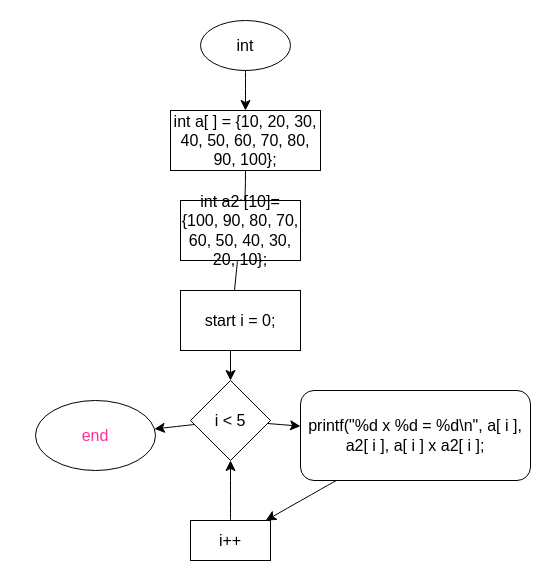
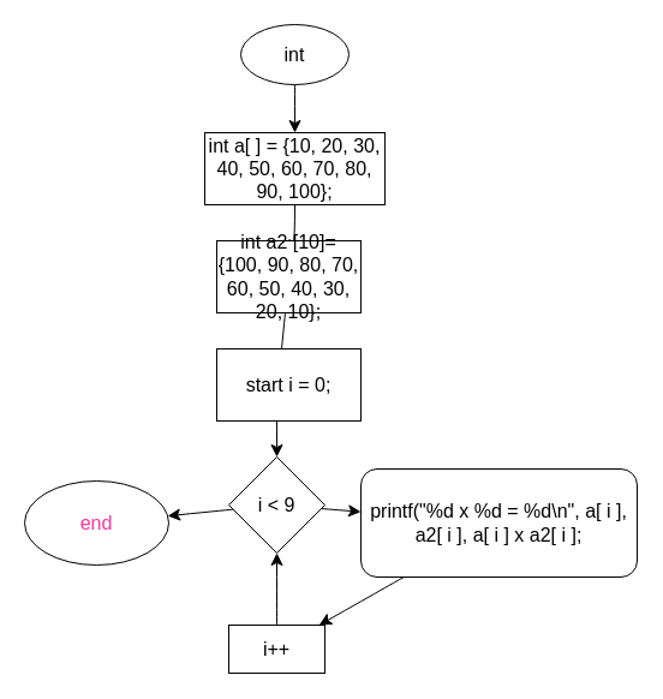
  <mxCell id="0" />
  <mxCell id="1" parent="0" />
  <mxCell id="2" value="" style="edgeStyle=none;curved=1;rounded=0;orthogonalLoop=1;jettySize=auto;html=1;fontSize=12;startSize=8;endSize=8;" edge="1" parent="1" source="3"><mxGeometry relative="1" as="geometry"><mxPoint x="245" y="110" as="targetPoint" /></mxGeometry></mxCell>
  <mxCell id="3" value="int" style="ellipse;whiteSpace=wrap;html=1;fontSize=16;" vertex="1" parent="1"><mxGeometry x="200" y="20" width="90" height="50" as="geometry" /></mxCell>
  <mxCell id="4" value="" style="edgeStyle=none;curved=1;rounded=0;orthogonalLoop=1;jettySize=auto;html=1;fontSize=12;fontColor=#FF3399;startSize=8;endSize=8;" edge="1" parent="1" source="5"><mxGeometry relative="1" as="geometry"><mxPoint x="240" y="210" as="targetPoint" /><Array as="points"><mxPoint x="245" y="200" /></Array></mxGeometry></mxCell>
  <mxCell id="5" value="int a[ ] = {10, 20, 30, 40, 50, 60, 70, 80, 90, 100};" style="whiteSpace=wrap;html=1;fontSize=16;" vertex="1" parent="1"><mxGeometry x="170" y="110" width="150" height="60" as="geometry" /></mxCell>
  <mxCell id="6" style="edgeStyle=none;curved=1;rounded=0;orthogonalLoop=1;jettySize=auto;html=1;entryX=0.25;entryY=0;entryDx=0;entryDy=0;fontSize=12;startSize=8;endSize=8;" edge="1" parent="1" source="5" target="5"><mxGeometry relative="1" as="geometry" /></mxCell>
  <mxCell id="7" value="" style="edgeStyle=none;curved=1;rounded=0;orthogonalLoop=1;jettySize=auto;html=1;fontSize=12;fontColor=#FF3399;startSize=8;endSize=8;" edge="1" parent="1" source="8"><mxGeometry relative="1" as="geometry"><mxPoint x="230" y="330" as="targetPoint" /></mxGeometry></mxCell>
  <mxCell id="8" value="int a2 [10]= {100, 90, 80, 70, 60, 50, 40, 30, 20, 10};" style="whiteSpace=wrap;html=1;fontSize=16;" vertex="1" parent="1"><mxGeometry x="180" y="200" width="120" height="60" as="geometry" /></mxCell>
  <mxCell id="9" value="" style="edgeStyle=none;curved=1;rounded=0;orthogonalLoop=1;jettySize=auto;html=1;fontSize=12;fontColor=#FF3399;startSize=8;endSize=8;" edge="1" parent="1" target="13"><mxGeometry relative="1" as="geometry"><mxPoint x="230" y="310" as="sourcePoint" /></mxGeometry></mxCell>
  <mxCell id="10" value="start i = 0;" style="whiteSpace=wrap;html=1;fontSize=16;" vertex="1" parent="1"><mxGeometry x="180" y="290" width="120" height="60" as="geometry" /></mxCell>
  <mxCell id="11" value="" style="edgeStyle=none;curved=1;rounded=0;orthogonalLoop=1;jettySize=auto;html=1;fontSize=12;fontColor=#FF3399;startSize=8;endSize=8;" edge="1" parent="1" source="13" target="15"><mxGeometry relative="1" as="geometry" /></mxCell>
  <mxCell id="12" value="" style="edgeStyle=none;curved=1;rounded=0;orthogonalLoop=1;jettySize=auto;html=1;fontSize=12;fontColor=#FF3399;startSize=8;endSize=8;" edge="1" parent="1" source="13" target="18"><mxGeometry relative="1" as="geometry" /></mxCell>
- <mxCell id="13" value="i &amp;lt; 5" style="rhombus;whiteSpace=wrap;html=1;fontSize=16;" vertex="1" parent="1"><mxGeometry x="190" y="380" width="80" height="80" as="geometry" /></mxCell>
+ <mxCell id="13" value="i &amp;lt; 9" style="rhombus;whiteSpace=wrap;html=1;fontSize=16;" vertex="1" parent="1"><mxGeometry x="190" y="380" width="80" height="80" as="geometry" /></mxCell>
  <mxCell id="14" value="" style="edgeStyle=none;curved=1;rounded=0;orthogonalLoop=1;jettySize=auto;html=1;fontSize=12;fontColor=#FF3399;startSize=8;endSize=8;" edge="1" parent="1" source="15" target="17"><mxGeometry relative="1" as="geometry" /></mxCell>
  <mxCell id="15" value="printf(&quot;%d x %d = %d\n&quot;, a[ i ], a2[ i ], a[ i ] x a2[ i ];" style="rounded=1;whiteSpace=wrap;html=1;fontSize=16;" vertex="1" parent="1"><mxGeometry x="300" y="390" width="230" height="90" as="geometry" /></mxCell>
  <mxCell id="16" value="" style="edgeStyle=none;curved=1;rounded=0;orthogonalLoop=1;jettySize=auto;html=1;fontSize=12;fontColor=#FF3399;startSize=8;endSize=8;" edge="1" parent="1" source="17" target="13"><mxGeometry relative="1" as="geometry" /></mxCell>
  <mxCell id="17" value="i++" style="whiteSpace=wrap;html=1;fontSize=16;rounded=0;" vertex="1" parent="1"><mxGeometry x="190" y="520" width="80" height="40" as="geometry" /></mxCell>
- <mxCell id="18" value="end" style="ellipse;whiteSpace=wrap;html=1;fontSize=16;fontColor=#FF3399;" vertex="1" parent="1"><mxGeometry x="35" y="400" width="120" height="70" as="geometry" /></mxCell>
+ <mxCell id="18" value="end" style="ellipse;whiteSpace=wrap;html=1;fontSize=16;fontColor=#FF3399;" vertex="1" parent="1"><mxGeometry x="20" y="400" width="120" height="70" as="geometry" /></mxCell>
